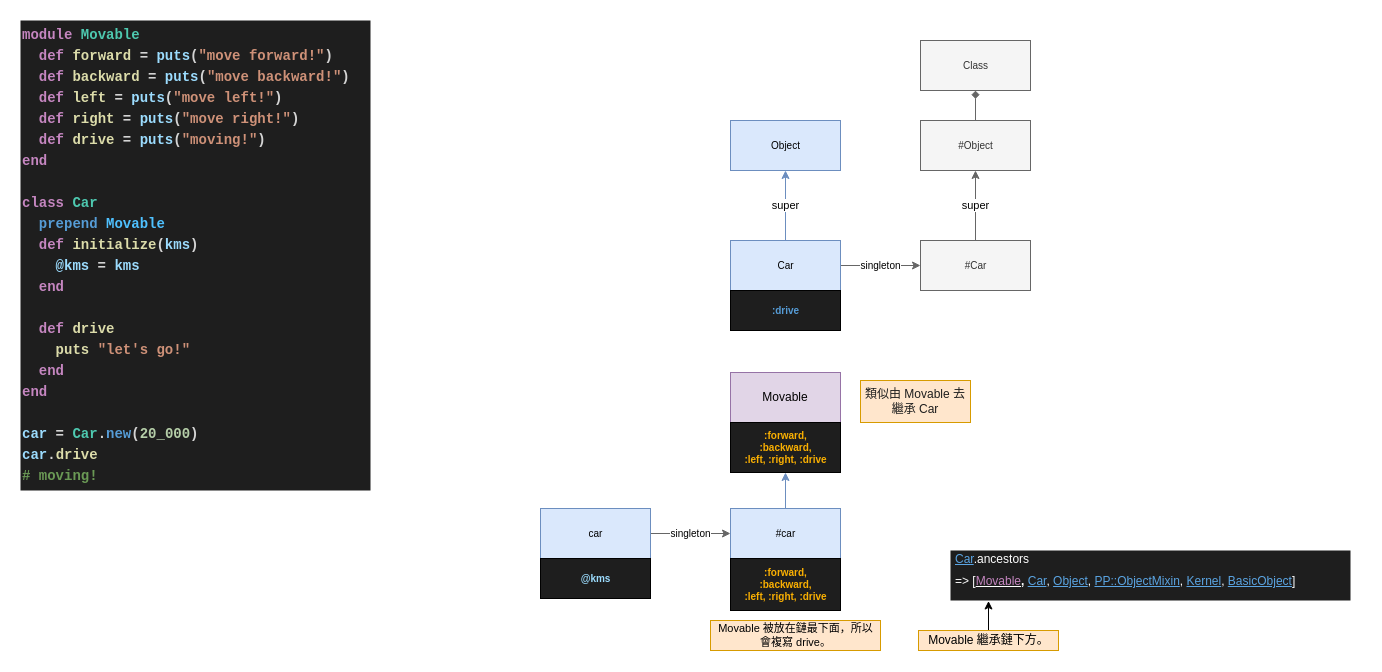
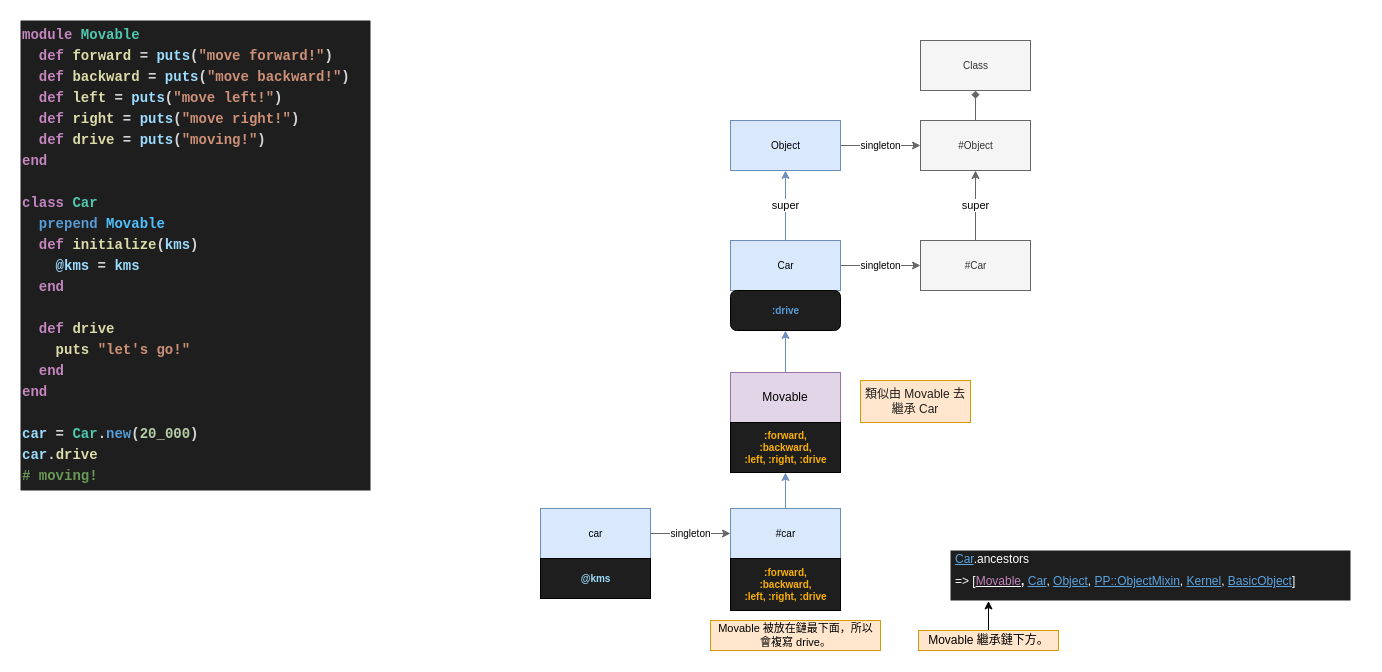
  <mxCell id="0" />
  <mxCell id="1" parent="0" />
+ <mxCell id="2" value="singleton" style="edgeStyle=none;html=1;fontSize=10;fillColor=#f5f5f5;strokeColor=#666666;" parent="1" source="3" target="5" edge="1"><mxGeometry relative="1" as="geometry"><mxPoint as="offset" /></mxGeometry></mxCell>
  <mxCell id="3" value="Object" style="html=1;fontSize=10;fillColor=#dae8fc;strokeColor=#6c8ebf;" parent="1" vertex="1"><mxGeometry x="730" y="120" width="110" height="50" as="geometry" /></mxCell>
  <mxCell id="4" value="" style="edgeStyle=none;html=1;fontSize=10;fillColor=#f5f5f5;strokeColor=#666666;endArrow=diamond;" parent="1" source="5" target="6" edge="1"><mxGeometry relative="1" as="geometry" /></mxCell>
  <mxCell id="5" value="&lt;span style=&quot;font-weight: normal&quot;&gt;#&lt;span&gt;Object&lt;/span&gt;&lt;/span&gt;" style="html=1;fontSize=10;fontStyle=1;fillColor=#f5f5f5;fontColor=#333333;strokeColor=#666666;" parent="1" vertex="1"><mxGeometry x="920" y="120" width="110" height="50" as="geometry" /></mxCell>
  <mxCell id="6" value="Class" style="html=1;fontSize=10;fillColor=#f5f5f5;fontColor=#333333;strokeColor=#666666;" parent="1" vertex="1"><mxGeometry x="920" y="40" width="110" height="50" as="geometry" /></mxCell>
  <mxCell id="7" value="klass" style="edgeStyle=none;html=1;fontSize=10;" parent="1" edge="1"><mxGeometry relative="1" as="geometry"><mxPoint x="1360" y="245" as="sourcePoint" /></mxGeometry></mxCell>
  <mxCell id="8" value="singleton" style="edgeStyle=none;html=1;fontSize=10;fillColor=#f5f5f5;strokeColor=#666666;" parent="1" source="10" target="12" edge="1"><mxGeometry relative="1" as="geometry" /></mxCell>
  <mxCell id="9" value="super" style="edgeStyle=none;html=1;entryX=0.5;entryY=1;entryDx=0;entryDy=0;fillColor=#dae8fc;strokeColor=#6c8ebf;" parent="1" source="10" target="3" edge="1"><mxGeometry relative="1" as="geometry" /></mxCell>
  <mxCell id="10" value="Car" style="html=1;fontSize=10;fillColor=#dae8fc;strokeColor=#6c8ebf;" parent="1" vertex="1"><mxGeometry x="730" y="240" width="110" height="50" as="geometry" /></mxCell>
  <mxCell id="11" value="super" style="edgeStyle=none;html=1;entryX=0.5;entryY=1;entryDx=0;entryDy=0;fillColor=#f5f5f5;strokeColor=#666666;" parent="1" source="12" target="5" edge="1"><mxGeometry relative="1" as="geometry" /></mxCell>
  <mxCell id="12" value="&lt;span style=&quot;font-weight: normal&quot;&gt;#Car&lt;/span&gt;" style="html=1;fontSize=10;fontStyle=1;fillColor=#f5f5f5;fontColor=#333333;strokeColor=#666666;" parent="1" vertex="1"><mxGeometry x="920" y="240" width="110" height="50" as="geometry" /></mxCell>
  <mxCell id="13" value="singleton" style="edgeStyle=none;html=1;fontSize=10;fillColor=#f5f5f5;strokeColor=#666666;" parent="1" source="14" target="16" edge="1"><mxGeometry relative="1" as="geometry" /></mxCell>
  <mxCell id="14" value="car" style="html=1;fontSize=10;fillColor=#dae8fc;strokeColor=#6c8ebf;" parent="1" vertex="1"><mxGeometry x="540" y="508" width="110" height="50" as="geometry" /></mxCell>
  <mxCell id="15" value="" style="edgeStyle=none;html=1;fillColor=#dae8fc;strokeColor=#6c8ebf;" parent="1" source="16" target="23" edge="1"><mxGeometry relative="1" as="geometry" /></mxCell>
  <mxCell id="16" value="#car" style="html=1;fontSize=10;fillColor=#dae8fc;strokeColor=#6c8ebf;" parent="1" vertex="1"><mxGeometry x="730" y="508" width="110" height="50" as="geometry" /></mxCell>
  <mxCell id="17" value="&lt;div style=&quot;font-family: &amp;#34;menlo&amp;#34; , &amp;#34;monaco&amp;#34; , &amp;#34;courier new&amp;#34; , monospace ; font-weight: bold ; font-size: 14px ; line-height: 21px&quot;&gt;&lt;div style=&quot;font-family: &amp;#34;menlo&amp;#34; , &amp;#34;monaco&amp;#34; , &amp;#34;courier new&amp;#34; , monospace ; line-height: 21px&quot;&gt;&lt;div style=&quot;color: rgb(212 , 212 , 212)&quot;&gt;&lt;div&gt;&lt;span style=&quot;color: rgb(197 , 134 , 192)&quot;&gt;module&lt;/span&gt;&amp;nbsp;&lt;span style=&quot;color: rgb(78 , 201 , 176)&quot;&gt;Movable&lt;/span&gt;&lt;/div&gt;&lt;div&gt;&lt;span style=&quot;color: rgb(197 , 134 , 192)&quot;&gt;&amp;nbsp; def&lt;/span&gt;&amp;nbsp;&lt;span style=&quot;color: rgb(220 , 220 , 170)&quot;&gt;forward&lt;/span&gt;&amp;nbsp;=&amp;nbsp;&lt;span style=&quot;color: rgb(156 , 220 , 254)&quot;&gt;puts&lt;/span&gt;(&lt;span style=&quot;color: rgb(206 , 145 , 120)&quot;&gt;&quot;move forward!&quot;&lt;/span&gt;)&lt;/div&gt;&lt;div&gt;&lt;span style=&quot;color: rgb(197 , 134 , 192)&quot;&gt;&amp;nbsp; def&lt;/span&gt;&amp;nbsp;&lt;span style=&quot;color: rgb(220 , 220 , 170)&quot;&gt;backward&lt;/span&gt;&amp;nbsp;=&amp;nbsp;&lt;span style=&quot;color: rgb(156 , 220 , 254)&quot;&gt;puts&lt;/span&gt;(&lt;span style=&quot;color: rgb(206 , 145 , 120)&quot;&gt;&quot;move backward!&quot;&lt;/span&gt;)&lt;/div&gt;&lt;div&gt;&lt;span style=&quot;color: rgb(197 , 134 , 192)&quot;&gt;&amp;nbsp; def&lt;/span&gt;&amp;nbsp;&lt;span style=&quot;color: rgb(220 , 220 , 170)&quot;&gt;left&lt;/span&gt;&amp;nbsp;=&amp;nbsp;&lt;span style=&quot;color: rgb(156 , 220 , 254)&quot;&gt;puts&lt;/span&gt;(&lt;span style=&quot;color: rgb(206 , 145 , 120)&quot;&gt;&quot;move left!&quot;&lt;/span&gt;)&lt;/div&gt;&lt;div&gt;&lt;span style=&quot;color: rgb(197 , 134 , 192)&quot;&gt;&amp;nbsp; def&lt;/span&gt;&amp;nbsp;&lt;span style=&quot;color: rgb(220 , 220 , 170)&quot;&gt;right&lt;/span&gt;&amp;nbsp;=&amp;nbsp;&lt;span style=&quot;color: rgb(156 , 220 , 254)&quot;&gt;puts&lt;/span&gt;(&lt;span style=&quot;color: rgb(206 , 145 , 120)&quot;&gt;&quot;move right!&quot;&lt;/span&gt;)&lt;/div&gt;&lt;div&gt;&lt;span style=&quot;color: rgb(197 , 134 , 192)&quot;&gt;&amp;nbsp; def&lt;/span&gt;&amp;nbsp;&lt;span style=&quot;color: rgb(220 , 220 , 170)&quot;&gt;drive&lt;/span&gt;&amp;nbsp;=&amp;nbsp;&lt;span style=&quot;color: rgb(156 , 220 , 254)&quot;&gt;puts&lt;/span&gt;(&lt;span style=&quot;color: rgb(206 , 145 , 120)&quot;&gt;&quot;moving!&quot;&lt;/span&gt;)&lt;br&gt;&lt;/div&gt;&lt;div&gt;&lt;span style=&quot;color: rgb(197 , 134 , 192)&quot;&gt;end&lt;/span&gt;&lt;/div&gt;&lt;br&gt;&lt;div&gt;&lt;span style=&quot;color: rgb(197 , 134 , 192)&quot;&gt;class&lt;/span&gt;&amp;nbsp;&lt;span style=&quot;color: rgb(78 , 201 , 176)&quot;&gt;Car&lt;/span&gt;&lt;/div&gt;&lt;div&gt;&lt;span style=&quot;color: rgb(86 , 156 , 214)&quot;&gt;&amp;nbsp; prepend&lt;/span&gt;&amp;nbsp;&lt;span style=&quot;color: rgb(79 , 193 , 255)&quot;&gt;Movable&lt;/span&gt;&lt;/div&gt;&lt;div&gt;&lt;span style=&quot;color: rgb(197 , 134 , 192)&quot;&gt;&amp;nbsp; def&lt;/span&gt;&amp;nbsp;&lt;span style=&quot;color: rgb(220 , 220 , 170)&quot;&gt;initialize&lt;/span&gt;(&lt;span style=&quot;color: rgb(156 , 220 , 254)&quot;&gt;kms&lt;/span&gt;)&lt;/div&gt;&lt;div&gt;&lt;span style=&quot;color: rgb(156 , 220 , 254)&quot;&gt;&amp;nbsp; &amp;nbsp; @kms&lt;/span&gt;&amp;nbsp;=&amp;nbsp;&lt;span style=&quot;color: rgb(156 , 220 , 254)&quot;&gt;kms&lt;/span&gt;&lt;/div&gt;&lt;div&gt;&lt;span style=&quot;color: rgb(197 , 134 , 192)&quot;&gt;&amp;nbsp; end&lt;/span&gt;&lt;/div&gt;&lt;br&gt;&lt;div&gt;&lt;span style=&quot;color: rgb(197 , 134 , 192)&quot;&gt;&amp;nbsp; def&lt;/span&gt;&amp;nbsp;&lt;span style=&quot;color: rgb(220 , 220 , 170)&quot;&gt;drive&lt;/span&gt;&lt;/div&gt;&lt;div&gt;&lt;span style=&quot;color: rgb(220 , 220 , 170)&quot;&gt;&amp;nbsp; &amp;nbsp; puts&lt;/span&gt;&amp;nbsp;&lt;span style=&quot;color: rgb(206 , 145 , 120)&quot;&gt;&quot;let's go!&quot;&lt;/span&gt;&lt;/div&gt;&lt;div&gt;&lt;span style=&quot;color: rgb(197 , 134 , 192)&quot;&gt;&amp;nbsp; end&lt;/span&gt;&lt;/div&gt;&lt;div&gt;&lt;span style=&quot;color: rgb(197 , 134 , 192)&quot;&gt;end&lt;/span&gt;&lt;/div&gt;&lt;br&gt;&lt;div&gt;&lt;span style=&quot;color: rgb(156 , 220 , 254)&quot;&gt;car&lt;/span&gt;&amp;nbsp;=&amp;nbsp;&lt;span style=&quot;color: rgb(78 , 201 , 176)&quot;&gt;Car&lt;/span&gt;.&lt;span style=&quot;color: rgb(86 , 156 , 214)&quot;&gt;new&lt;/span&gt;(&lt;span style=&quot;color: rgb(181 , 206 , 168)&quot;&gt;20_000&lt;/span&gt;)&lt;/div&gt;&lt;div&gt;&lt;span style=&quot;color: rgb(156 , 220 , 254)&quot;&gt;car&lt;/span&gt;.&lt;span style=&quot;color: rgb(220 , 220 , 170)&quot;&gt;drive&lt;/span&gt;&lt;/div&gt;&lt;div&gt;&lt;span style=&quot;color: rgb(106 , 153 , 85)&quot;&gt;# moving!&lt;/span&gt;&lt;br&gt;&lt;/div&gt;&lt;/div&gt;&lt;/div&gt;&lt;/div&gt;" style="text;html=1;align=left;verticalAlign=middle;resizable=0;points=[];autosize=1;strokeColor=none;fillColor=#1E1E1E;spacing=2;labelBackgroundColor=#1e1e1e;" parent="1" vertex="1"><mxGeometry x="20" y="20" width="350" height="470" as="geometry" /></mxCell>
  <mxCell id="18" value="&lt;font color=&quot;#9cdcfe&quot;&gt;@kms&lt;/font&gt;" style="html=1;fontSize=10;fillColor=#1E1E1E;fontStyle=1" parent="1" vertex="1"><mxGeometry x="540" y="558" width="110" height="40" as="geometry" /></mxCell>
  <mxCell id="19" value="&lt;span style=&quot;color: rgb(250 , 176 , 2)&quot;&gt;:forward,&lt;/span&gt;&lt;br style=&quot;color: rgb(250 , 176 , 2)&quot;&gt;&lt;span style=&quot;color: rgb(250 , 176 , 2)&quot;&gt;:backward,&lt;/span&gt;&lt;br style=&quot;color: rgb(250 , 176 , 2)&quot;&gt;&lt;span style=&quot;color: rgb(250 , 176 , 2)&quot;&gt;:left, :right, :drive&lt;/span&gt;" style="html=1;fontSize=10;fillColor=#1E1E1E;fontStyle=1" parent="1" vertex="1"><mxGeometry x="730" y="558" width="110" height="52" as="geometry" /></mxCell>
- <mxCell id="20" value="&lt;font color=&quot;#569cd6&quot;&gt;:drive&lt;/font&gt;" style="html=1;fontSize=10;fillColor=#1E1E1E;fontStyle=1" parent="1" vertex="1"><mxGeometry x="730" y="290" width="110" height="40" as="geometry" /></mxCell>
+ <mxCell id="20" value="&lt;font color=&quot;#569cd6&quot;&gt;:drive&lt;/font&gt;" style="html=1;fontSize=10;fillColor=#1E1E1E;fontStyle=1;rounded=1;" parent="1" vertex="1"><mxGeometry x="730" y="290" width="110" height="40" as="geometry" /></mxCell>
+ <mxCell id="21" value="" style="edgeStyle=none;html=1;fillColor=#dae8fc;strokeColor=#6c8ebf;" parent="1" source="22" target="20" edge="1"><mxGeometry relative="1" as="geometry" /></mxCell>
  <mxCell id="22" value="Movable" style="whiteSpace=wrap;html=1;fillColor=#e1d5e7;strokeColor=#9673a6;" parent="1" vertex="1"><mxGeometry x="730" y="372" width="110" height="50" as="geometry" /></mxCell>
  <mxCell id="23" value="&lt;font color=&quot;#fab002&quot;&gt;:forward, &lt;br&gt;:backward, &lt;br&gt;:left, :right, :drive&lt;/font&gt;" style="html=1;fontSize=10;fillColor=#1E1E1E;fontStyle=1" parent="1" vertex="1"><mxGeometry x="730" y="422" width="110" height="50" as="geometry" /></mxCell>
  <mxCell id="24" value="&lt;p style=&quot;line-height: 1&quot;&gt;&lt;/p&gt;&lt;h1 style=&quot;font-size: 12px&quot;&gt;&lt;u style=&quot;color: rgb(91 , 165 , 227) ; font-weight: normal&quot;&gt;Car&lt;/u&gt;&lt;span style=&quot;font-weight: normal ; font-size: 12px&quot;&gt;.ancestors&lt;/span&gt;&lt;/h1&gt;&lt;h1 style=&quot;font-size: 12px&quot;&gt;&lt;span style=&quot;font-size: 12px ; font-weight: normal&quot;&gt;=&amp;gt; [&lt;/span&gt;&lt;u style=&quot;font-weight: normal&quot;&gt;&lt;font color=&quot;#c586c0&quot;&gt;Movable&lt;/font&gt;&lt;/u&gt;,&amp;nbsp;&lt;font color=&quot;#5ba5e3&quot; style=&quot;font-weight: normal&quot;&gt;&lt;u&gt;Car&lt;/u&gt;&lt;/font&gt;&lt;span style=&quot;font-weight: normal&quot;&gt;,&lt;/span&gt;&lt;font color=&quot;#5ba5e3&quot; style=&quot;font-weight: normal&quot;&gt;&amp;nbsp;&lt;u&gt;Object&lt;/u&gt;&lt;/font&gt;&lt;span style=&quot;font-weight: normal&quot;&gt;,&lt;/span&gt;&lt;font color=&quot;#5ba5e3&quot; style=&quot;font-weight: normal&quot;&gt;&amp;nbsp;&lt;u&gt;PP::ObjectMixin&lt;/u&gt;&lt;/font&gt;&lt;span style=&quot;font-weight: normal&quot;&gt;,&amp;nbsp;&lt;/span&gt;&lt;font color=&quot;#5ba5e3&quot; style=&quot;font-weight: normal&quot;&gt;&lt;u&gt;Kernel&lt;/u&gt;&lt;/font&gt;&lt;span style=&quot;font-weight: normal&quot;&gt;,&amp;nbsp;&lt;/span&gt;&lt;font color=&quot;#5ba5e3&quot; style=&quot;font-weight: normal&quot;&gt;&lt;u&gt;BasicObject&lt;/u&gt;&lt;/font&gt;&lt;span style=&quot;font-weight: normal&quot;&gt;]&lt;/span&gt;&lt;/h1&gt;&lt;p&gt;&lt;/p&gt;" style="text;html=1;strokeColor=none;fillColor=#1E1E1E;spacing=5;spacingTop=-20;whiteSpace=wrap;overflow=hidden;rounded=0;labelBackgroundColor=none;fontColor=#FFFFFF;fontStyle=0;fontSize=12;" parent="1" vertex="1"><mxGeometry x="950" y="550" width="400" height="50" as="geometry" /></mxCell>
  <mxCell id="25" value="&lt;span style=&quot;color: rgb(30 , 30 , 30) ; font-size: 12px ; text-align: left&quot;&gt;類似由&amp;nbsp;&lt;/span&gt;&lt;span style=&quot;color: rgb(30 , 30 , 30) ; text-align: left&quot;&gt;Movable&amp;nbsp;&lt;/span&gt;&lt;span style=&quot;color: rgb(30 , 30 , 30) ; font-size: 12px ; text-align: left&quot;&gt;去繼承 Car&lt;/span&gt;" style="whiteSpace=wrap;html=1;fillColor=#ffe6cc;strokeColor=#d79b00;fontSize=12;" parent="1" vertex="1"><mxGeometry x="860" y="380" width="110" height="42" as="geometry" /></mxCell>
  <mxCell id="26" style="edgeStyle=none;html=1;entryX=0.095;entryY=1.01;entryDx=0;entryDy=0;entryPerimeter=0;fontColor=#C586C0;" parent="1" source="27" target="24" edge="1"><mxGeometry relative="1" as="geometry" /></mxCell>
  <mxCell id="27" value="Movable 繼承鏈下方。" style="text;html=1;align=center;verticalAlign=middle;resizable=0;points=[];autosize=1;strokeColor=#d79b00;fillColor=#ffe6cc;fontSize=12;" parent="1" vertex="1"><mxGeometry x="918" y="630" width="140" height="20" as="geometry" /></mxCell>
  <mxCell id="28" value="Movable 被放在鏈最下面，所以&lt;br style=&quot;font-size: 11px&quot;&gt;會複寫 drive。" style="text;html=1;align=center;verticalAlign=middle;resizable=0;points=[];autosize=1;strokeColor=#d79b00;fillColor=#ffe6cc;fontSize=11;" parent="1" vertex="1"><mxGeometry x="710" y="620" width="170" height="30" as="geometry" /></mxCell>
